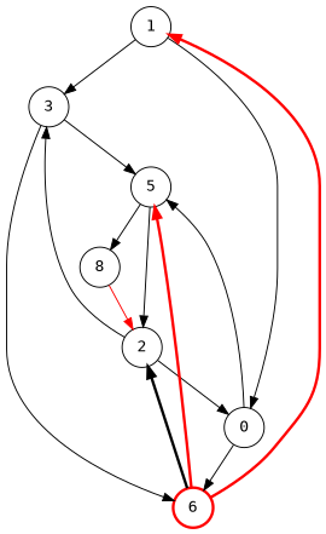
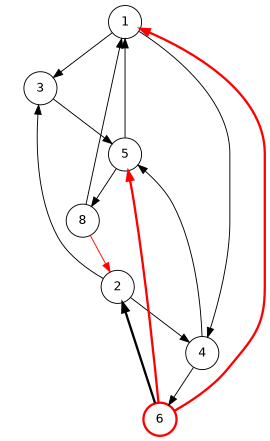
  strict digraph {
    fontname="DejaVu Sans Mono"
    splines=true
    node [fontname="DejaVu Sans Mono" shape=circle]
    edge [fontname="DejaVu Sans Mono"]
    1 [width=0.5]
    3 [width=0.5]
-   4 [width=0.5 label=0]
+   4 [width=0.5]
    2 [width=0.5]
    5 [width=0.5]
    6 [color=red penwidth=2.5 width=0.5]
    8 [width=0.5]
    subgraph sub_1 {
      style=invis
      1
      3
      4
      2
      5
      6
      8
    }
    1 -> 3
    1 -> 4
    3 -> 5
-   3 -> 6
    4 -> 5
    4 -> 6
    2 -> 3
    2 -> 4
-   5 -> 2
+   5 -> 1
    5 -> 8
    6 -> 1 [color=red penwidth=2.5]
    6 -> 2 [color=black penwidth=2.5]
    6 -> 5 [color=red penwidth=2.5]
+   8 -> 1
    8 -> 2 [color=red]
  }
